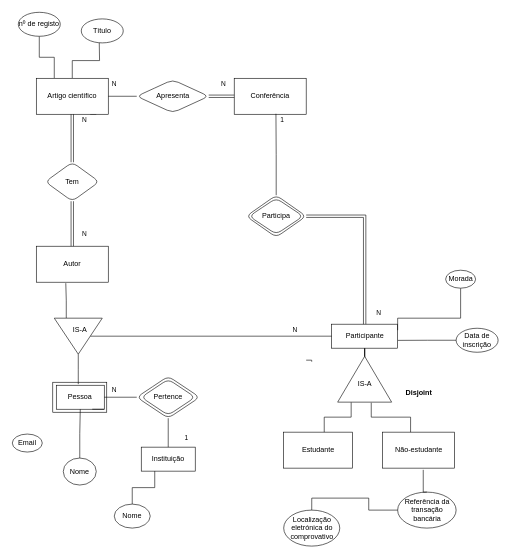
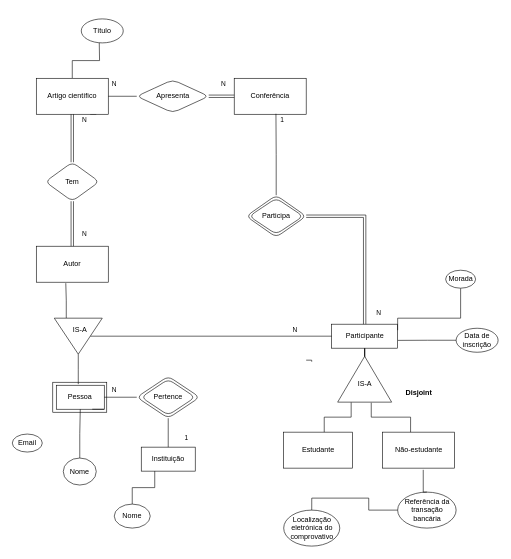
  <mxCell id="0" />
  <mxCell id="1" parent="0" />
- <mxCell id="2" style="edgeStyle=orthogonalEdgeStyle;rounded=0;orthogonalLoop=1;jettySize=auto;html=1;exitX=0.25;exitY=0;exitDx=0;exitDy=0;endArrow=none;endFill=0;" edge="1" parent="1" source="5" target="8"><mxGeometry relative="1" as="geometry" /></mxCell>
  <mxCell id="3" style="edgeStyle=orthogonalEdgeStyle;rounded=0;orthogonalLoop=1;jettySize=auto;html=1;exitX=0.5;exitY=0;exitDx=0;exitDy=0;entryX=0.5;entryY=1;entryDx=0;entryDy=0;endArrow=none;endFill=0;" edge="1" parent="1" source="5"><mxGeometry relative="1" as="geometry"><mxPoint x="165" y="70" as="targetPoint" /></mxGeometry></mxCell>
  <mxCell id="4" style="edgeStyle=orthogonalEdgeStyle;rounded=0;orthogonalLoop=1;jettySize=auto;html=1;exitX=0.75;exitY=1;exitDx=0;exitDy=0;endArrow=none;endFill=0;" edge="1" parent="1" source="5"><mxGeometry relative="1" as="geometry"><mxPoint x="160" y="190" as="targetPoint" /></mxGeometry></mxCell>
  <mxCell id="5" value="Artigo científico" style="rounded=0;whiteSpace=wrap;html=1;" vertex="1" parent="1"><mxGeometry x="60" y="130" width="120" height="60" as="geometry" /></mxCell>
  <mxCell id="6" style="edgeStyle=orthogonalEdgeStyle;rounded=0;orthogonalLoop=1;jettySize=auto;html=1;entryX=1;entryY=0.5;entryDx=0;entryDy=0;endArrow=none;endFill=0;" edge="1" parent="1" source="7" target="24"><mxGeometry relative="1" as="geometry" /></mxCell>
  <mxCell id="7" value="Participante" style="rounded=0;whiteSpace=wrap;html=1;" vertex="1" parent="1"><mxGeometry x="552.5" y="540" width="110" height="40" as="geometry" /></mxCell>
- <mxCell id="8" value="nº de registo" style="ellipse;whiteSpace=wrap;html=1;" vertex="1" parent="1"><mxGeometry x="30" y="20" width="70" height="40" as="geometry" /></mxCell>
  <mxCell id="9" value="Título" style="ellipse;whiteSpace=wrap;html=1;" vertex="1" parent="1"><mxGeometry x="135" y="31" width="70" height="40" as="geometry" /></mxCell>
  <mxCell id="10" style="edgeStyle=orthogonalEdgeStyle;rounded=0;orthogonalLoop=1;jettySize=auto;html=1;exitX=0;exitY=0.5;exitDx=0;exitDy=0;endArrow=none;endFill=0;" edge="1" parent="1" source="11"><mxGeometry relative="1" as="geometry"><mxPoint x="663" y="567" as="targetPoint" /></mxGeometry></mxCell>
  <mxCell id="11" value="Data de inscrição" style="ellipse;whiteSpace=wrap;html=1;" vertex="1" parent="1"><mxGeometry x="760" y="546.8" width="70" height="40" as="geometry" /></mxCell>
  <mxCell id="12" style="edgeStyle=orthogonalEdgeStyle;rounded=0;orthogonalLoop=1;jettySize=auto;html=1;entryX=0.5;entryY=1;entryDx=0;entryDy=0;endArrow=none;endFill=0;exitX=0.5;exitY=0;exitDx=0;exitDy=0;" edge="1" parent="1" source="13" target="39"><mxGeometry relative="1" as="geometry"><mxPoint x="135" y="773.2" as="sourcePoint" /></mxGeometry></mxCell>
  <mxCell id="13" value="Nome" style="ellipse;whiteSpace=wrap;html=1;" vertex="1" parent="1"><mxGeometry x="105" y="763.2" width="55" height="45" as="geometry" /></mxCell>
  <mxCell id="14" style="edgeStyle=orthogonalEdgeStyle;rounded=0;orthogonalLoop=1;jettySize=auto;html=1;exitX=0.5;exitY=1;exitDx=0;exitDy=0;entryX=1;entryY=0.25;entryDx=0;entryDy=0;endArrow=none;endFill=0;" edge="1" parent="1" source="15" target="7"><mxGeometry relative="1" as="geometry"><mxPoint x="715.64" y="497.92" as="targetPoint" /><Array as="points"><mxPoint x="768" y="530" /><mxPoint x="663" y="530" /></Array></mxGeometry></mxCell>
  <mxCell id="15" value="Morada" style="ellipse;whiteSpace=wrap;html=1;" vertex="1" parent="1"><mxGeometry x="742.5" y="450" width="50" height="30" as="geometry" /></mxCell>
  <mxCell id="16" value="Email" style="ellipse;whiteSpace=wrap;html=1;" vertex="1" parent="1"><mxGeometry x="20" y="723.2" width="50" height="30" as="geometry" /></mxCell>
  <mxCell id="17" style="edgeStyle=orthogonalEdgeStyle;rounded=0;orthogonalLoop=1;jettySize=auto;html=1;exitX=0.75;exitY=1;exitDx=0;exitDy=0;entryX=0.827;entryY=1.043;entryDx=0;entryDy=0;entryPerimeter=0;endArrow=none;endFill=0;" edge="1" parent="1"><mxGeometry relative="1" as="geometry"><mxPoint x="510" y="600" as="sourcePoint" /><mxPoint x="519.24" y="602.58" as="targetPoint" /></mxGeometry></mxCell>
  <mxCell id="18" value="Autor" style="rounded=0;whiteSpace=wrap;html=1;" vertex="1" parent="1"><mxGeometry x="60" y="410" width="120" height="60" as="geometry" /></mxCell>
  <mxCell id="19" style="edgeStyle=orthogonalEdgeStyle;rounded=0;orthogonalLoop=1;jettySize=auto;html=1;exitX=0.588;exitY=0.02;exitDx=0;exitDy=0;entryX=0;entryY=0.25;entryDx=0;entryDy=0;endArrow=none;endFill=0;exitPerimeter=0;" edge="1" parent="1" source="20" target="24"><mxGeometry relative="1" as="geometry" /></mxCell>
  <mxCell id="20" value="Estudante" style="rounded=0;whiteSpace=wrap;html=1;" vertex="1" parent="1"><mxGeometry x="472.5" y="720" width="115" height="60" as="geometry" /></mxCell>
  <mxCell id="21" style="edgeStyle=orthogonalEdgeStyle;rounded=0;orthogonalLoop=1;jettySize=auto;html=1;exitX=0.388;exitY=0.033;exitDx=0;exitDy=0;entryX=-0.01;entryY=0.622;entryDx=0;entryDy=0;entryPerimeter=0;endArrow=none;endFill=0;exitPerimeter=0;" edge="1" parent="1" source="22" target="24"><mxGeometry relative="1" as="geometry" /></mxCell>
  <mxCell id="22" value="Não-estudante" style="rounded=0;whiteSpace=wrap;html=1;" vertex="1" parent="1"><mxGeometry x="637.5" y="720" width="120" height="60" as="geometry" /></mxCell>
  <mxCell id="23" value="Conferência" style="rounded=0;whiteSpace=wrap;html=1;" vertex="1" parent="1"><mxGeometry x="390" y="130" width="120" height="60" as="geometry" /></mxCell>
  <mxCell id="24" value="" style="triangle;whiteSpace=wrap;html=1;rotation=-90;labelPosition=center;verticalLabelPosition=middle;align=center;verticalAlign=middle;horizontal=1;" vertex="1" parent="1"><mxGeometry x="569.3" y="586.8" width="76.4" height="90" as="geometry" /></mxCell>
  <mxCell id="25" value="IS-A" style="rounded=1;whiteSpace=wrap;html=1;gradientColor=none;fillColor=none;glass=0;shadow=0;strokeColor=none;" vertex="1" parent="1"><mxGeometry x="587.5" y="630" width="40" height="20" as="geometry" /></mxCell>
  <mxCell id="26" value="Disjoint" style="rounded=0;whiteSpace=wrap;html=1;shadow=0;glass=0;sketch=0;fillColor=none;gradientColor=none;strokeColor=none;fontStyle=1" vertex="1" parent="1"><mxGeometry x="652.5" y="640" width="90" height="30" as="geometry" /></mxCell>
  <mxCell id="27" value="Participa" style="rhombus;whiteSpace=wrap;html=1;rounded=1;shadow=0;glass=0;sketch=0;fillColor=none;gradientColor=none;" vertex="1" parent="1"><mxGeometry x="415" y="330" width="90" height="60" as="geometry" /></mxCell>
  <mxCell id="28" value="N" style="edgeStyle=orthogonalEdgeStyle;rounded=0;orthogonalLoop=1;jettySize=auto;html=1;exitX=0.5;exitY=0;exitDx=0;exitDy=0;entryX=0;entryY=0.5;entryDx=0;entryDy=0;endArrow=none;endFill=0;" edge="1" parent="1" source="43" target="7"><mxGeometry x="0.692" y="10" relative="1" as="geometry"><mxPoint x="422.5" y="540" as="sourcePoint" /><mxPoint as="offset" /></mxGeometry></mxCell>
  <mxCell id="29" value="1" style="edgeStyle=orthogonalEdgeStyle;rounded=0;orthogonalLoop=1;jettySize=auto;html=1;exitX=0.5;exitY=0;exitDx=0;exitDy=0;entryX=0.58;entryY=0.987;entryDx=0;entryDy=0;entryPerimeter=0;endArrow=none;endFill=0;" edge="1" parent="1" source="31" target="23"><mxGeometry x="0.836" y="-10" relative="1" as="geometry"><mxPoint as="offset" /></mxGeometry></mxCell>
  <mxCell id="30" value="N" style="edgeStyle=orthogonalEdgeStyle;rounded=0;orthogonalLoop=1;jettySize=auto;html=1;exitX=1;exitY=0.5;exitDx=0;exitDy=0;entryX=0.5;entryY=0;entryDx=0;entryDy=0;endArrow=none;endFill=0;shape=link;" edge="1" parent="1" source="31" target="7"><mxGeometry x="0.856" y="23" relative="1" as="geometry"><mxPoint as="offset" /></mxGeometry></mxCell>
  <mxCell id="31" value="" style="rhombus;whiteSpace=wrap;html=1;rounded=1;shadow=0;glass=0;sketch=0;fillColor=none;gradientColor=none;" vertex="1" parent="1"><mxGeometry x="410" y="325" width="100" height="70" as="geometry" /></mxCell>
  <mxCell id="32" value="N" style="edgeStyle=orthogonalEdgeStyle;rounded=0;orthogonalLoop=1;jettySize=auto;html=1;exitX=0;exitY=0.5;exitDx=0;exitDy=0;entryX=1;entryY=0.5;entryDx=0;entryDy=0;endArrow=none;endFill=0;" edge="1" parent="1" source="34" target="5"><mxGeometry x="0.579" y="-20" relative="1" as="geometry"><mxPoint as="offset" /></mxGeometry></mxCell>
  <mxCell id="33" value="N" style="edgeStyle=orthogonalEdgeStyle;rounded=0;orthogonalLoop=1;jettySize=auto;html=1;exitX=1;exitY=0.5;exitDx=0;exitDy=0;entryX=0;entryY=0.5;entryDx=0;entryDy=0;endArrow=none;endFill=0;shape=link;" edge="1" parent="1" source="34" target="23"><mxGeometry x="0.059" y="20" relative="1" as="geometry"><mxPoint x="1" as="offset" /></mxGeometry></mxCell>
  <mxCell id="34" value="Apresenta" style="rhombus;whiteSpace=wrap;html=1;rounded=1;shadow=0;glass=0;sketch=0;fillColor=none;gradientColor=none;" vertex="1" parent="1"><mxGeometry x="227.5" y="132.5" width="120" height="55" as="geometry" /></mxCell>
  <mxCell id="35" value="N" style="edgeStyle=orthogonalEdgeStyle;rounded=0;orthogonalLoop=1;jettySize=auto;html=1;exitX=0.5;exitY=1;exitDx=0;exitDy=0;entryX=0.5;entryY=0;entryDx=0;entryDy=0;endArrow=none;endFill=0;shape=link;" edge="1" parent="1" source="37" target="18"><mxGeometry x="0.467" y="20" relative="1" as="geometry"><mxPoint as="offset" /></mxGeometry></mxCell>
  <mxCell id="36" value="N" style="edgeStyle=orthogonalEdgeStyle;rounded=0;orthogonalLoop=1;jettySize=auto;html=1;exitX=0.5;exitY=0;exitDx=0;exitDy=0;entryX=0.5;entryY=1;entryDx=0;entryDy=0;endArrow=none;endFill=0;shape=link;" edge="1" parent="1" source="37" target="5"><mxGeometry x="0.75" y="-20" relative="1" as="geometry"><mxPoint as="offset" /></mxGeometry></mxCell>
  <mxCell id="37" value="Tem" style="rhombus;whiteSpace=wrap;html=1;rounded=1;shadow=0;glass=0;sketch=0;fillColor=none;gradientColor=none;" vertex="1" parent="1"><mxGeometry x="75" y="270" width="90" height="65" as="geometry" /></mxCell>
  <mxCell id="38" value="N" style="edgeStyle=orthogonalEdgeStyle;rounded=0;orthogonalLoop=1;jettySize=auto;html=1;exitX=1;exitY=0.5;exitDx=0;exitDy=0;entryX=0;entryY=0.5;entryDx=0;entryDy=0;endArrow=none;endFill=0;verticalAlign=middle;" edge="1" parent="1" source="39" target="48"><mxGeometry x="-0.385" y="12" relative="1" as="geometry"><mxPoint as="offset" /></mxGeometry></mxCell>
  <mxCell id="39" value="Pessoa" style="rounded=0;whiteSpace=wrap;html=1;shadow=0;glass=0;sketch=0;fillColor=none;gradientColor=none;" vertex="1" parent="1"><mxGeometry x="93.34" y="641.8" width="80" height="40" as="geometry" /></mxCell>
  <mxCell id="40" style="edgeStyle=orthogonalEdgeStyle;rounded=0;orthogonalLoop=1;jettySize=auto;html=1;exitX=1;exitY=1;exitDx=0;exitDy=0;entryX=0.75;entryY=1;entryDx=0;entryDy=0;endArrow=none;endFill=0;" edge="1" parent="1" source="39" target="39"><mxGeometry relative="1" as="geometry" /></mxCell>
  <mxCell id="41" style="edgeStyle=orthogonalEdgeStyle;rounded=0;orthogonalLoop=1;jettySize=auto;html=1;exitX=1;exitY=0.5;exitDx=0;exitDy=0;endArrow=none;endFill=0;" edge="1" parent="1" source="43"><mxGeometry relative="1" as="geometry"><mxPoint x="130" y="640" as="targetPoint" /></mxGeometry></mxCell>
  <mxCell id="42" style="edgeStyle=orthogonalEdgeStyle;rounded=0;orthogonalLoop=1;jettySize=auto;html=1;exitX=0;exitY=0.75;exitDx=0;exitDy=0;entryX=0.41;entryY=1.027;entryDx=0;entryDy=0;entryPerimeter=0;endArrow=none;endFill=0;" edge="1" parent="1" source="43" target="18"><mxGeometry relative="1" as="geometry" /></mxCell>
  <mxCell id="43" value="" style="triangle;whiteSpace=wrap;html=1;rotation=90;labelPosition=center;verticalLabelPosition=middle;align=center;verticalAlign=middle;horizontal=1;" vertex="1" parent="1"><mxGeometry x="100" y="520" width="60" height="80" as="geometry" /></mxCell>
  <mxCell id="44" value="IS-A" style="rounded=1;whiteSpace=wrap;html=1;gradientColor=none;fillColor=none;glass=0;shadow=0;strokeColor=none;" vertex="1" parent="1"><mxGeometry x="113.34" y="540" width="40" height="20" as="geometry" /></mxCell>
  <mxCell id="45" value="1" style="edgeStyle=orthogonalEdgeStyle;rounded=0;orthogonalLoop=1;jettySize=auto;html=1;exitX=0.5;exitY=0;exitDx=0;exitDy=0;entryX=0.5;entryY=1;entryDx=0;entryDy=0;endArrow=none;endFill=0;" edge="1" parent="1" source="46" target="48"><mxGeometry x="-0.378" y="-30" relative="1" as="geometry"><mxPoint as="offset" /></mxGeometry></mxCell>
  <mxCell id="46" value="Instituição" style="rounded=0;whiteSpace=wrap;html=1;shadow=0;glass=0;sketch=0;fillColor=none;gradientColor=none;" vertex="1" parent="1"><mxGeometry x="235" y="745" width="90" height="40" as="geometry" /></mxCell>
  <mxCell id="47" value="Pertence" style="rhombus;whiteSpace=wrap;html=1;rounded=1;shadow=0;glass=0;sketch=0;fillColor=none;gradientColor=none;" vertex="1" parent="1"><mxGeometry x="235" y="631.8" width="90" height="60" as="geometry" /></mxCell>
  <mxCell id="48" value="" style="rhombus;whiteSpace=wrap;html=1;rounded=1;shadow=0;glass=0;sketch=0;fillColor=none;gradientColor=none;" vertex="1" parent="1"><mxGeometry x="227.5" y="626.8" width="105" height="70" as="geometry" /></mxCell>
  <mxCell id="49" style="edgeStyle=orthogonalEdgeStyle;rounded=0;orthogonalLoop=1;jettySize=auto;html=1;exitX=0.5;exitY=0;exitDx=0;exitDy=0;entryX=0.25;entryY=1;entryDx=0;entryDy=0;endArrow=none;endFill=0;" edge="1" parent="1" source="50" target="46"><mxGeometry relative="1" as="geometry" /></mxCell>
  <mxCell id="50" value="Nome" style="ellipse;whiteSpace=wrap;html=1;" vertex="1" parent="1"><mxGeometry x="190" y="840" width="60" height="40" as="geometry" /></mxCell>
  <mxCell id="51" style="edgeStyle=orthogonalEdgeStyle;rounded=0;orthogonalLoop=1;jettySize=auto;html=1;exitX=0.5;exitY=0;exitDx=0;exitDy=0;endArrow=none;endFill=0;" edge="1" parent="1" source="52" target="54"><mxGeometry relative="1" as="geometry" /></mxCell>
  <mxCell id="52" value="Localização eletrónica do comprovativo" style="ellipse;whiteSpace=wrap;html=1;rounded=1;shadow=0;glass=0;sketch=0;fillColor=none;gradientColor=none;" vertex="1" parent="1"><mxGeometry x="472.5" y="850" width="93.5" height="60" as="geometry" /></mxCell>
  <mxCell id="53" style="edgeStyle=orthogonalEdgeStyle;rounded=0;orthogonalLoop=1;jettySize=auto;html=1;exitX=0.5;exitY=0;exitDx=0;exitDy=0;entryX=0.564;entryY=1.047;entryDx=0;entryDy=0;entryPerimeter=0;endArrow=none;endFill=0;" edge="1" parent="1" source="54" target="22"><mxGeometry relative="1" as="geometry" /></mxCell>
  <mxCell id="54" value="Referência da transação bancária" style="ellipse;whiteSpace=wrap;html=1;rounded=1;shadow=0;glass=0;sketch=0;fillColor=none;gradientColor=none;" vertex="1" parent="1"><mxGeometry x="662.5" y="820" width="97.5" height="60" as="geometry" /></mxCell>
  <mxCell id="55" style="edgeStyle=orthogonalEdgeStyle;rounded=0;orthogonalLoop=1;jettySize=auto;html=1;exitX=0.5;exitY=1;exitDx=0;exitDy=0;endArrow=none;endFill=0;" edge="1" parent="1" source="13" target="13"><mxGeometry relative="1" as="geometry" /></mxCell>
  <mxCell id="56" value="" style="rounded=0;whiteSpace=wrap;html=1;shadow=0;glass=0;sketch=0;fillColor=none;gradientColor=none;" vertex="1" parent="1"><mxGeometry x="87.5" y="636.8" width="90" height="50" as="geometry" /></mxCell>
